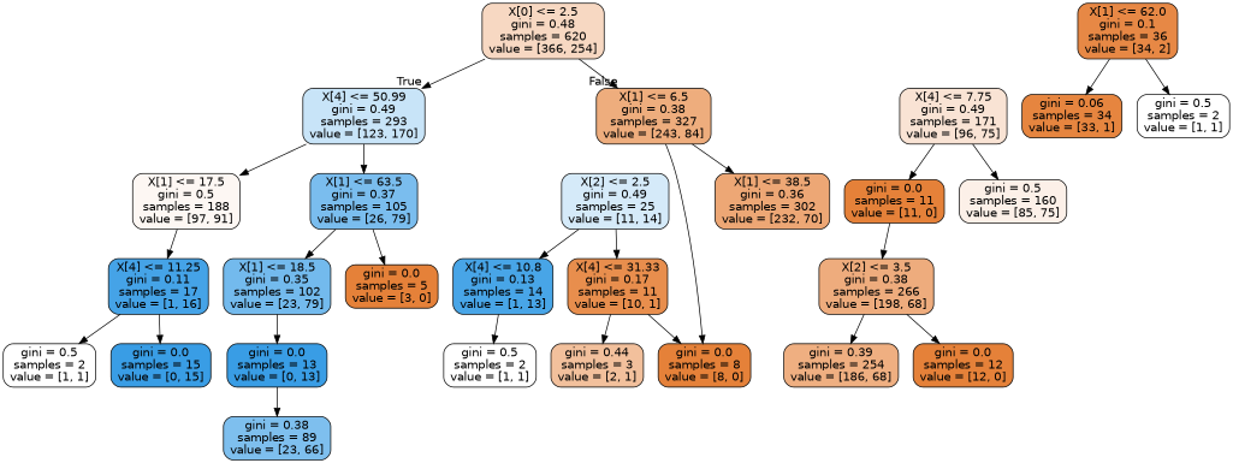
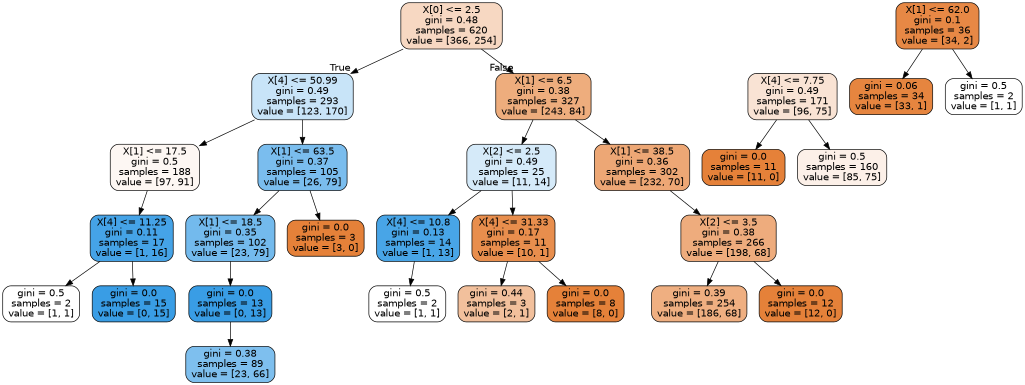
  digraph {
    node [color=black fillcolor="#e58139" fontname=helvetica shape=box style="filled, rounded"]
    edge [fontname=helvetica]
    n1 [fillcolor="#f7d8c2" label="X[0] <= 2.5\ngini = 0.48\nsamples = 620\nvalue = [366, 254]"]
    n2 [fillcolor="#c8e4f8" label="X[4] <= 50.99\ngini = 0.49\nsamples = 293\nvalue = [123, 170]"]
    n3 [fillcolor="#eead7d" label="X[1] <= 6.5\ngini = 0.38\nsamples = 327\nvalue = [243, 84]"]
    n4 [fillcolor="#fdf7f3" label="X[1] <= 17.5\ngini = 0.5\nsamples = 188\nvalue = [97, 91]"]
    n5 [fillcolor="#7abdee" label="X[1] <= 63.5\ngini = 0.37\nsamples = 105\nvalue = [26, 79]"]
    n6 [fillcolor="#d5eaf9" label="X[2] <= 2.5\ngini = 0.49\nsamples = 25\nvalue = [11, 14]"]
    n7 [fillcolor="#eda775" label="X[1] <= 38.5\ngini = 0.36\nsamples = 302\nvalue = [232, 70]"]
    n8 [fillcolor="#45a3e7" label="X[4] <= 11.25\ngini = 0.11\nsamples = 17\nvalue = [1, 16]"]
    n9 [fillcolor="#73baed" label="X[1] <= 18.5\ngini = 0.35\nsamples = 102\nvalue = [23, 79]"]
-   n10 [label="gini = 0.0\nsamples = 5\nvalue = [3, 0]"]
+   n10 [label="gini = 0.0\nsamples = 3\nvalue = [3, 0]"]
    n11 [fillcolor="#ffffff" label="gini = 0.5\nsamples = 2\nvalue = [1, 1]"]
    n12 [fillcolor="#399de5" label="gini = 0.0\nsamples = 15\nvalue = [0, 15]"]
    n13 [fillcolor="#f9e3d4" label="X[4] <= 7.75\ngini = 0.49\nsamples = 171\nvalue = [96, 75]"]
    n14 [label="gini = 0.0\nsamples = 11\nvalue = [11, 0]"]
    n15 [fillcolor="#fcf0e8" label="gini = 0.5\nsamples = 160\nvalue = [85, 75]"]
    n16 [fillcolor="#399de5" label="gini = 0.0\nsamples = 13\nvalue = [0, 13]"]
    n17 [fillcolor="#7ebfee" label="gini = 0.38\nsamples = 89\nvalue = [23, 66]"]
    n18 [fillcolor="#48a5e7" label="X[4] <= 10.8\ngini = 0.13\nsamples = 14\nvalue = [1, 13]"]
    n19 [fillcolor="#e88e4d" label="X[4] <= 31.33\ngini = 0.17\nsamples = 11\nvalue = [10, 1]"]
    n20 [fillcolor="#eeac7d" label="X[2] <= 3.5\ngini = 0.38\nsamples = 266\nvalue = [198, 68]"]
    n21 [fillcolor="#ffffff" label="gini = 0.5\nsamples = 2\nvalue = [1, 1]"]
    n22 [label="gini = 0.0\nsamples = 8\nvalue = [8, 0]"]
    n23 [fillcolor="#f2c09c" label="gini = 0.44\nsamples = 3\nvalue = [2, 1]"]
    n24 [fillcolor="#efaf81" label="gini = 0.39\nsamples = 254\nvalue = [186, 68]"]
    n25 [label="gini = 0.0\nsamples = 12\nvalue = [12, 0]"]
    n26 [fillcolor="#e78845" label="X[1] <= 62.0\ngini = 0.1\nsamples = 36\nvalue = [34, 2]"]
    n27 [fillcolor="#e6853f" label="gini = 0.06\nsamples = 34\nvalue = [33, 1]"]
    n28 [fillcolor="#ffffff" label="gini = 0.5\nsamples = 2\nvalue = [1, 1]"]
    n1 -> n2 [headlabel=True labelangle=45 labeldistance=2.5]
    n1 -> n3 [headlabel=False labelangle=-45 labeldistance=2.5]
    n2 -> n4
    n2 -> n5
-   n3 -> n22
+   n3 -> n6
    n3 -> n7
    n4 -> n8
    n5 -> n9
    n5 -> n10
    n6 -> n18
    n6 -> n19
-   n14 -> n20
+   n7 -> n20
    n8 -> n11
    n8 -> n12
    n9 -> n16
    n13 -> n14
    n13 -> n15
    n16 -> n17
    n18 -> n21
    n19 -> n22
    n19 -> n23
    n20 -> n24
    n20 -> n25
    n26 -> n27
    n26 -> n28
  }
